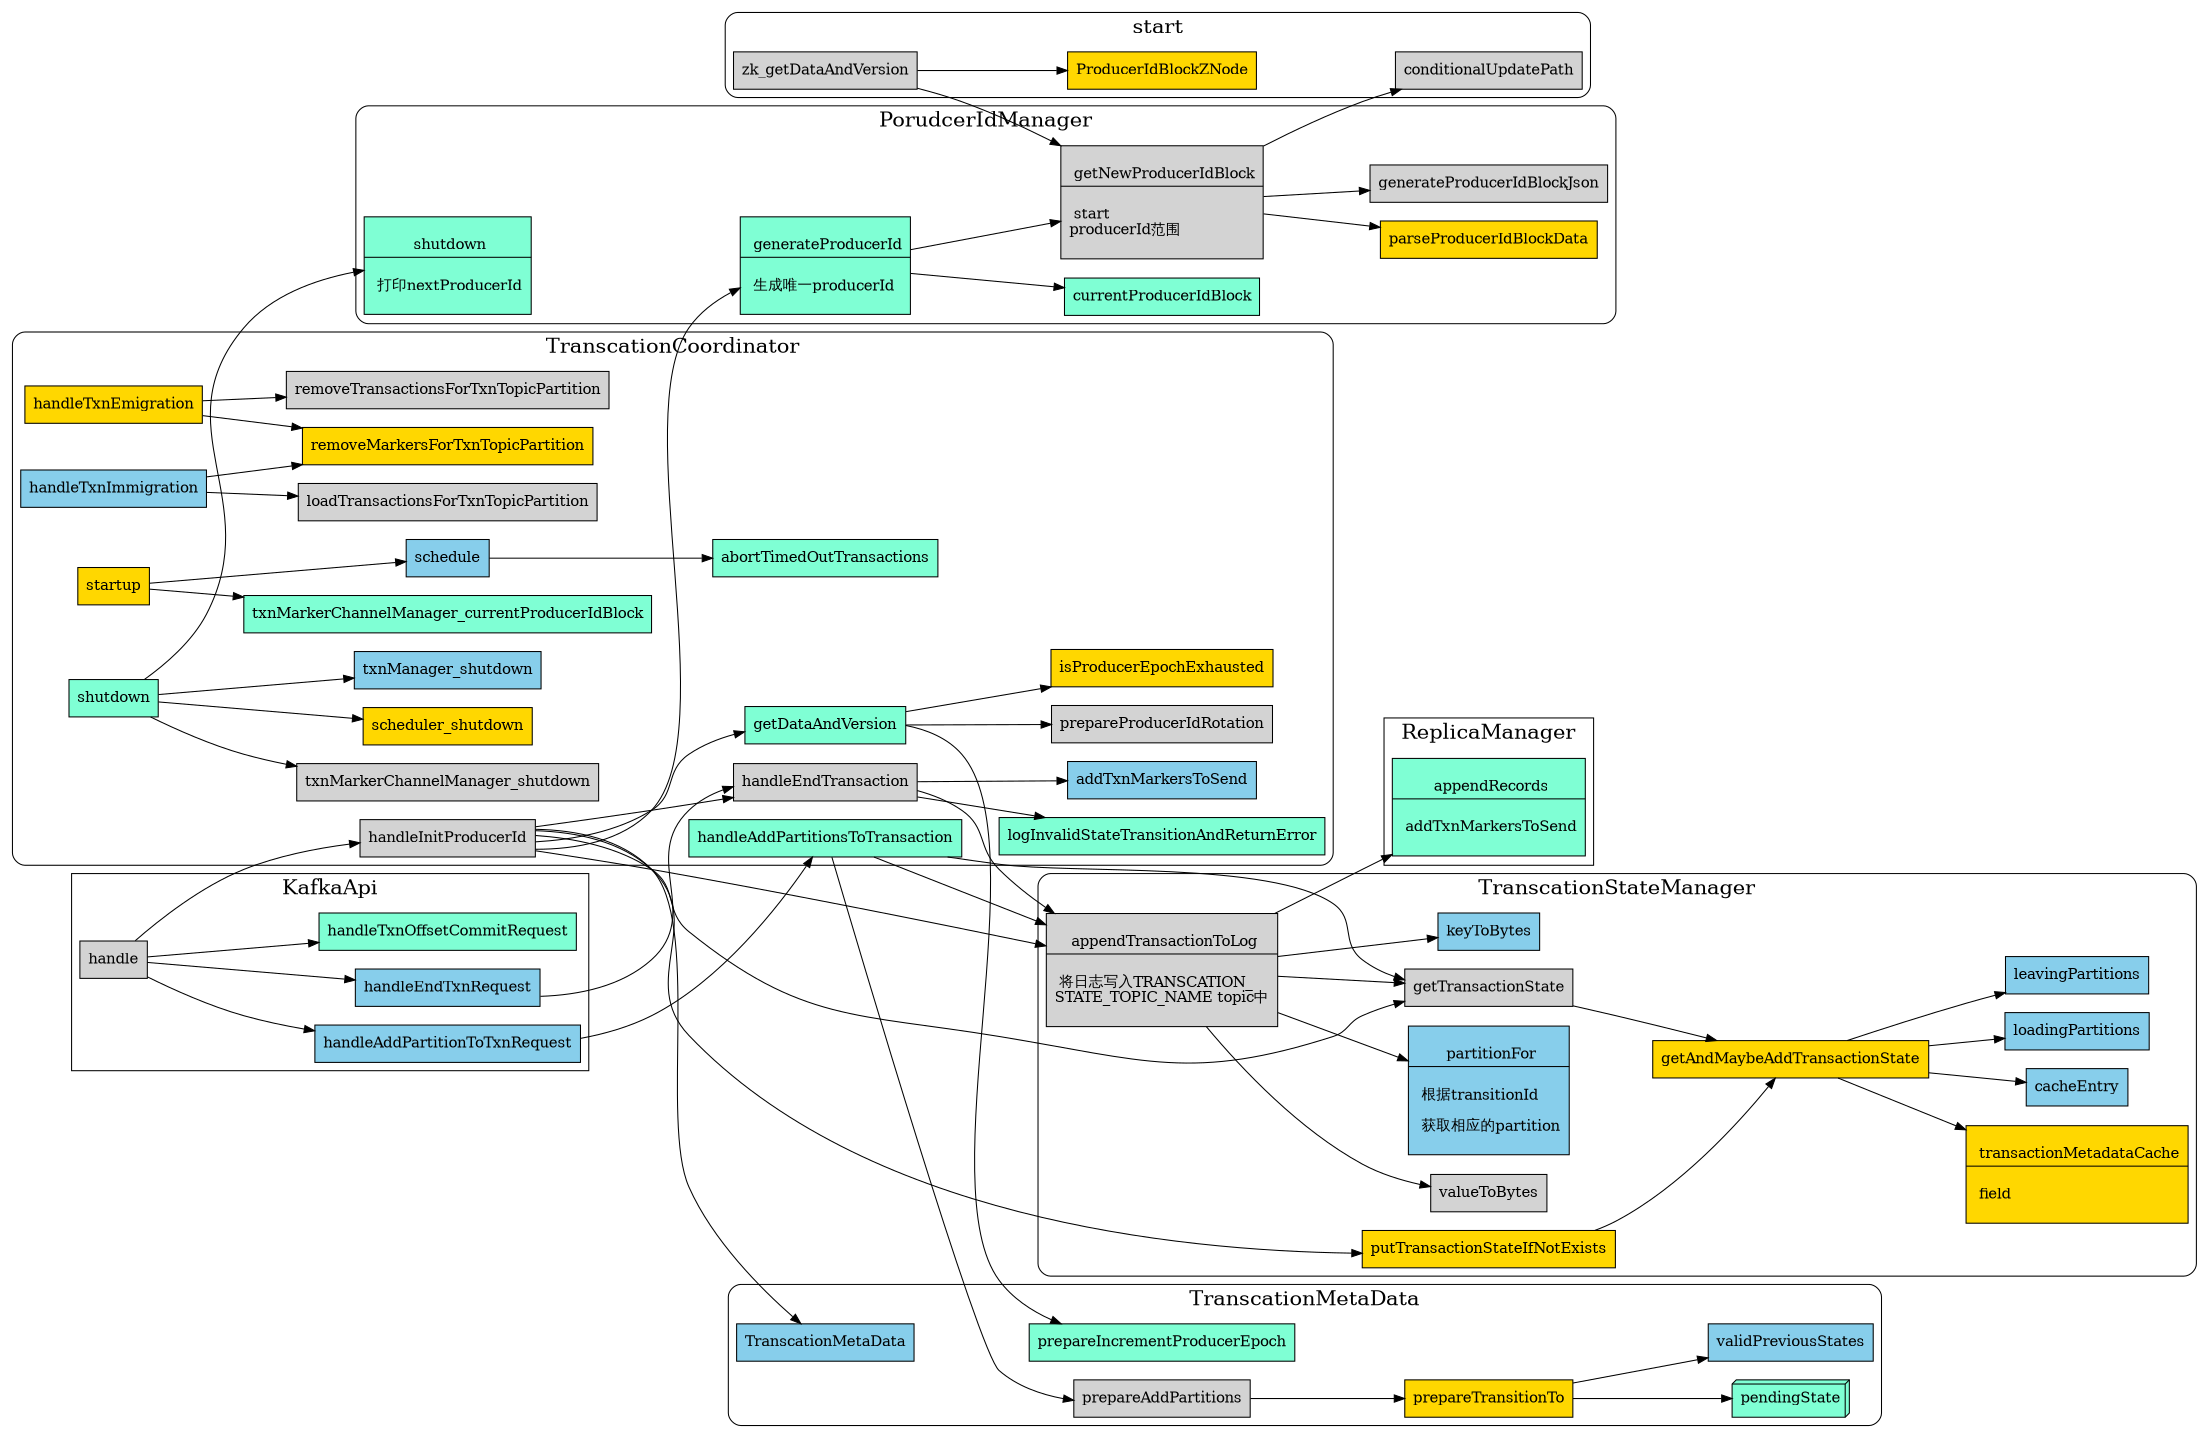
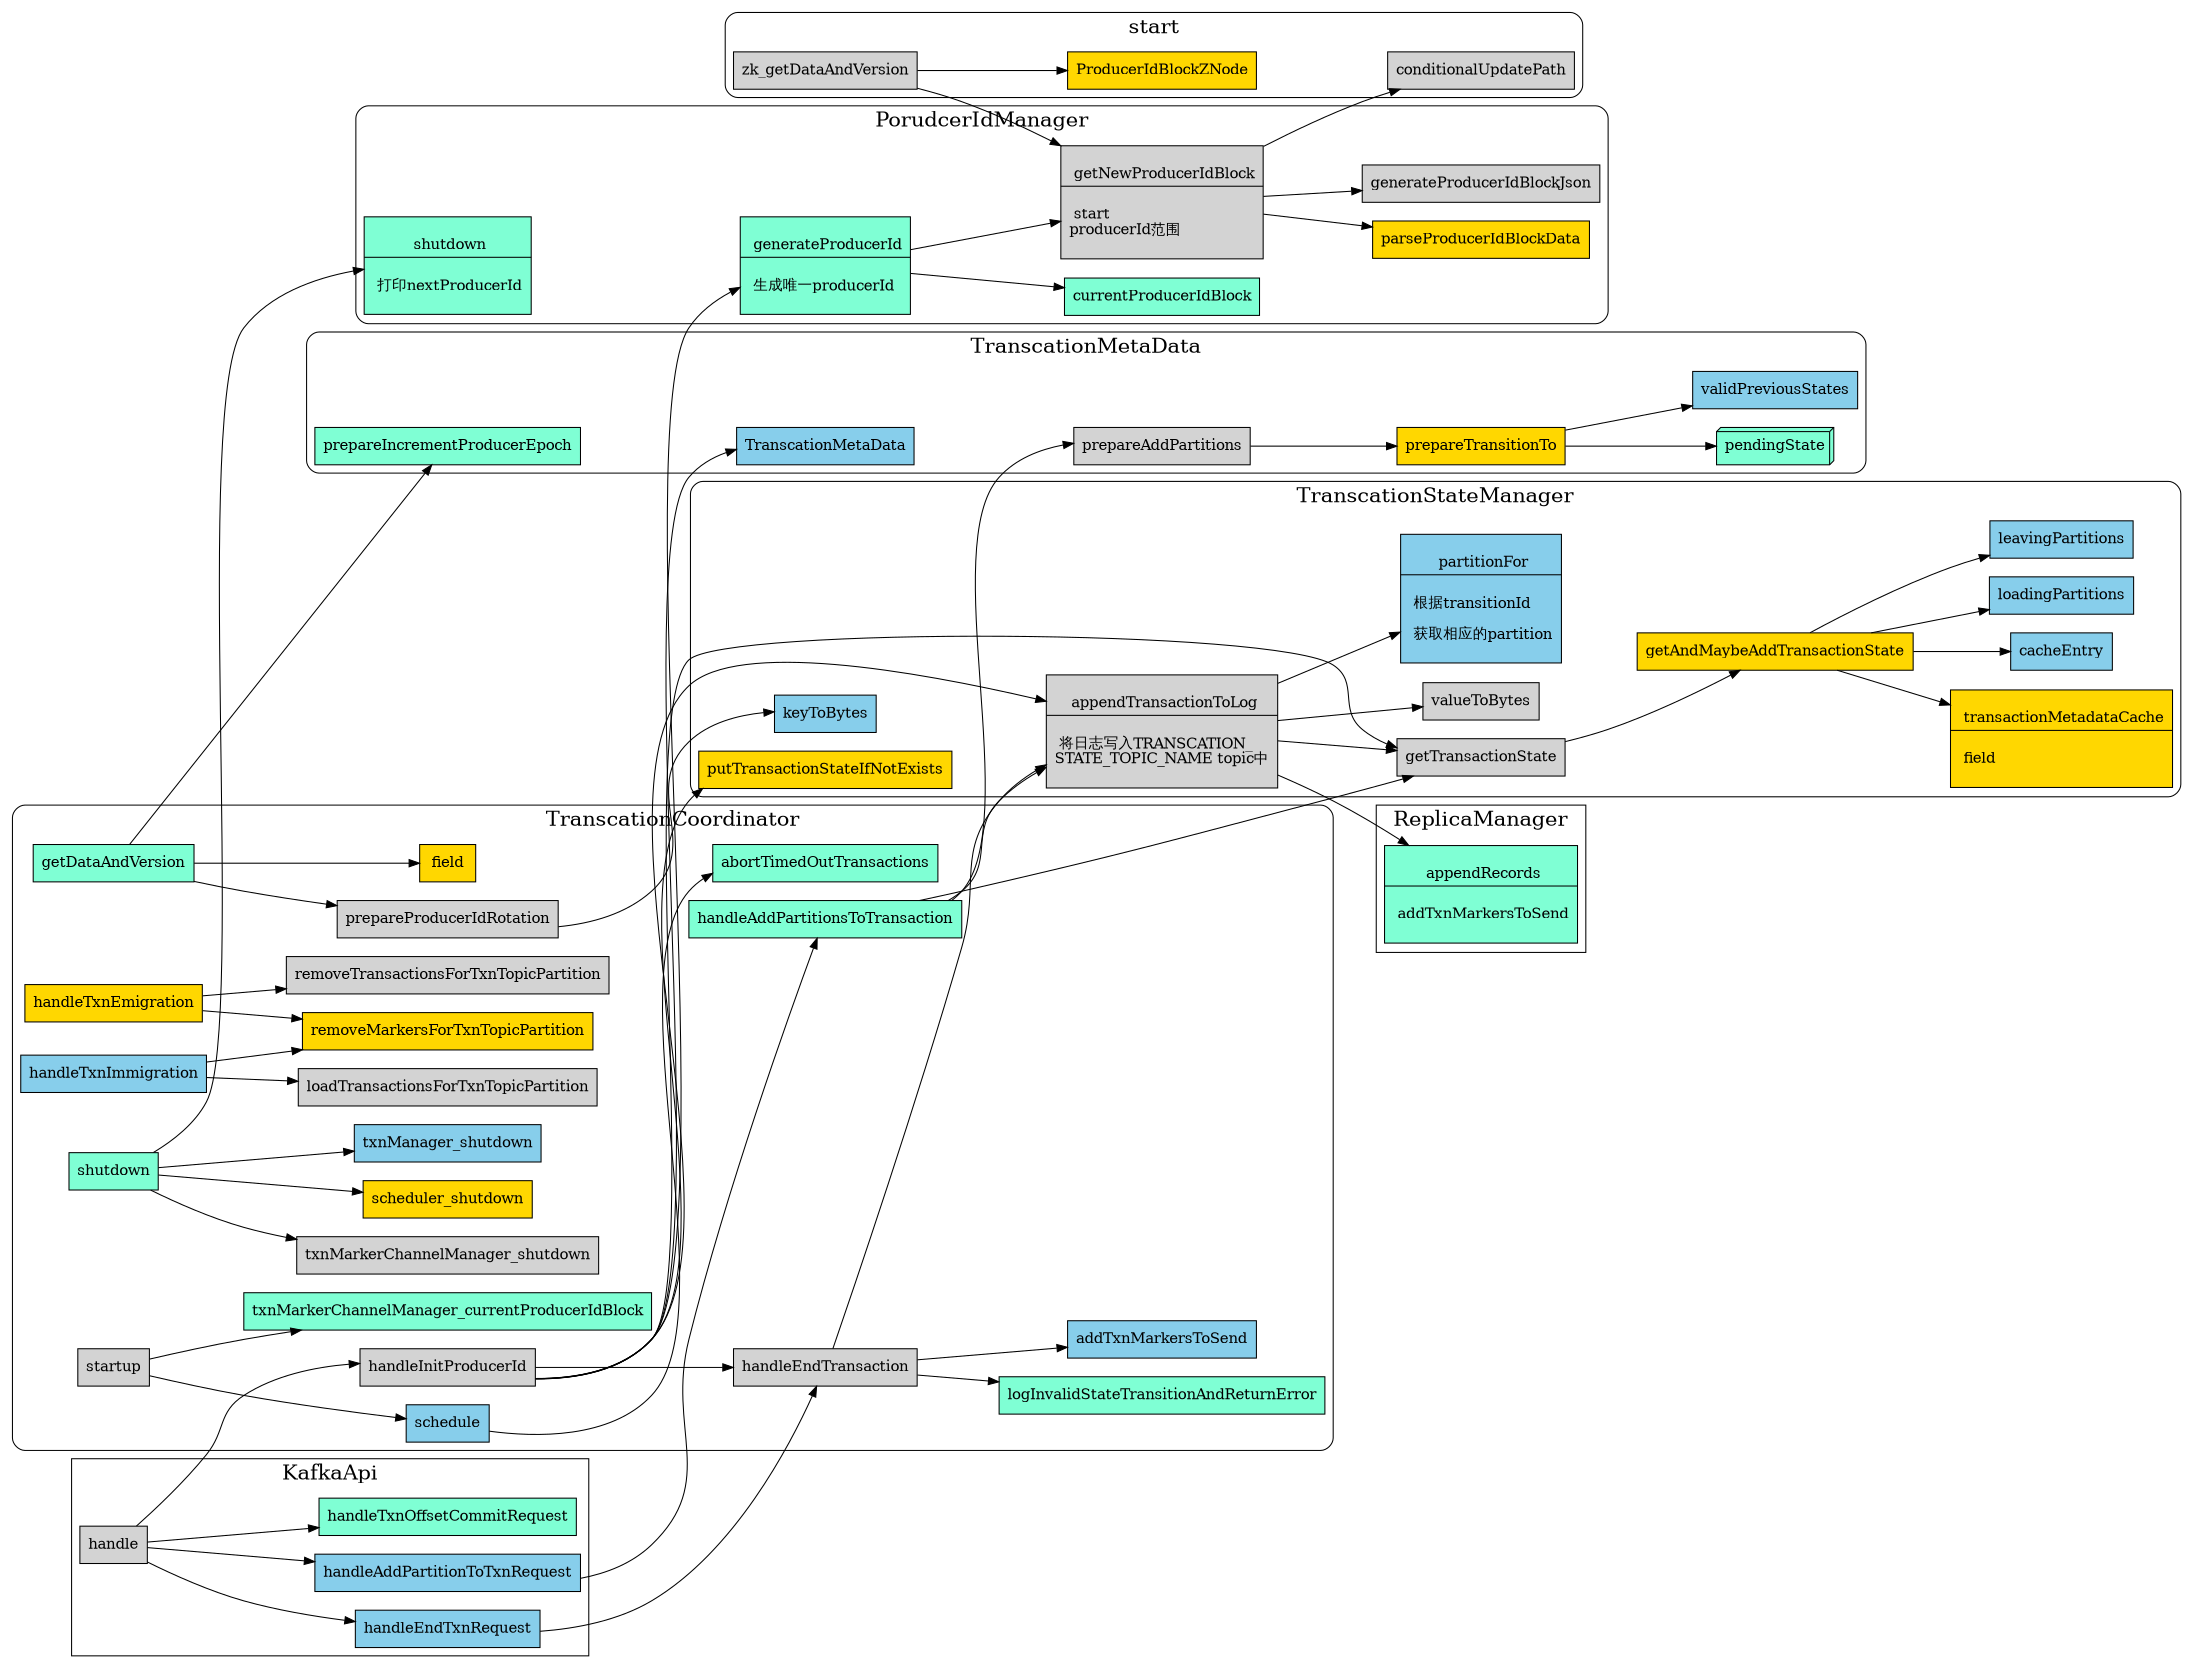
  digraph {
    newrank=true
    rankdir=LR
    node [fillcolor=lightgrey shape=box style=filled]
    zk_getDataAndVersion
    ProducerIdBlockZNode [fillcolor=gold]
    conditionalUpdatePath
    n4 [fillcolor=aquamarine label="{{\n        shutdown|\n        打印nextProducerId\l\n      }}" shape=record]
    n5 [fillcolor=aquamarine label="{{\n        generateProducerId|\n        生成唯一producerId\l\n      }}" shape=record]
    n6 [label="{{\n        getNewProducerIdBlock|\n        start\lproducerId范围\l\n      }}" shape=record]
    currentProducerIdBlock [fillcolor=aquamarine]
    parseProducerIdBlockData [fillcolor=gold]
    generateProducerIdBlockJson
    TranscationMetaData [fillcolor=skyblue]
    prepareIncrementProducerEpoch [fillcolor=aquamarine]
    prepareAddPartitions
    prepareTransitionTo [fillcolor=gold]
    n14 [fillcolor=aquamarine label=pendingState shape=box3d]
    validPreviousStates [fillcolor=skyblue]
    n16 [fillcolor=aquamarine label="{{\n        appendRecords|\n          addTxnMarkersToSend\l\n      }}" shape=record]
    getTransactionState
    getAndMaybeAddTransactionState [fillcolor=gold]
    n19 [label="{{\n        appendTransactionToLog|\n          将日志写入TRANSCATION_\lSTATE_TOPIC_NAME topic中\l\n      }}" shape=record]
    n20 [fillcolor=skyblue label="{{\n        partitionFor|\n        根据transitionId\l \n        获取相应的partition\l\n      }}" shape=record]
    keyToBytes [fillcolor=skyblue]
    valueToBytes
    n23 [fillcolor=gold label="{{\n        transactionMetadataCache|\n          field \l\n      }}" shape=record]
    putTransactionStateIfNotExists [fillcolor=gold]
    cacheEntry [fillcolor=skyblue]
    loadingPartitions [fillcolor=skyblue]
    leavingPartitions [fillcolor=skyblue]
    handleInitProducerId
    handleEndTransaction
    n30 [fillcolor=aquamarine label=getDataAndVersion]
    logInvalidStateTransitionAndReturnError [fillcolor=aquamarine]
    addTxnMarkersToSend [fillcolor=skyblue]
    prepareProducerIdRotation
-   isProducerEpochExhausted [fillcolor=gold]
+   isProducerEpochExhausted [fillcolor=gold label=field]
    handleAddPartitionsToTransaction [fillcolor=aquamarine]
    handleTxnEmigration [fillcolor=gold]
    removeMarkersForTxnTopicPartition [fillcolor=gold]
    removeTransactionsForTxnTopicPartition
    handleTxnImmigration [fillcolor=skyblue]
    loadTransactionsForTxnTopicPartition
-   startup [fillcolor=gold]
+   startup
    schedule [fillcolor=skyblue]
    n43 [fillcolor=aquamarine label=txnMarkerChannelManager_currentProducerIdBlock]
    abortTimedOutTransactions [fillcolor=aquamarine]
    shutdown [fillcolor=aquamarine]
    scheduler_shutdown [fillcolor=gold]
    txnManager_shutdown [fillcolor=skyblue]
    txnMarkerChannelManager_shutdown
    handle
    handleEndTxnRequest [fillcolor=skyblue]
    handleTxnOffsetCommitRequest [fillcolor=aquamarine]
    handleAddPartitionToTxnRequest [fillcolor=skyblue]
    subgraph cluster_1 {
      fontsize=20
      label=start
      style=rounded
      zk_getDataAndVersion
      ProducerIdBlockZNode
      conditionalUpdatePath
    }
    subgraph cluster_2 {
      fontsize=20
      label=PorudcerIdManager
      style=rounded
      n4
      n5
      n6
      currentProducerIdBlock
      parseProducerIdBlockData
      generateProducerIdBlockJson
    }
    subgraph cluster_3 {
      fontsize=20
      label=TranscationMetaData
      style=rounded
      TranscationMetaData
      prepareIncrementProducerEpoch
      prepareAddPartitions
      prepareTransitionTo
      n14
      validPreviousStates
    }
    subgraph cluster_4 {
      fontsize=20
      label=ReplicaManager
      n16
    }
    subgraph cluster_5 {
      fontsize=20
      label=TranscationStateManager
      style=rounded
      getTransactionState
      getAndMaybeAddTransactionState
      n19
      n20
      keyToBytes
      valueToBytes
      n23
      putTransactionStateIfNotExists
      cacheEntry
      loadingPartitions
      leavingPartitions
    }
    subgraph cluster_6 {
      fontsize=20
      label=TranscationCoordinator
      style=rounded
      handleInitProducerId
      handleEndTransaction
      n30
      logInvalidStateTransitionAndReturnError
      addTxnMarkersToSend
      prepareProducerIdRotation
      isProducerEpochExhausted
      handleAddPartitionsToTransaction
      handleTxnEmigration
      removeMarkersForTxnTopicPartition
      removeTransactionsForTxnTopicPartition
      handleTxnImmigration
      loadTransactionsForTxnTopicPartition
      startup
      schedule
      n43
      abortTimedOutTransactions
      shutdown
      scheduler_shutdown
      txnManager_shutdown
      txnMarkerChannelManager_shutdown
    }
    subgraph cluster_7 {
      fontsize=20
      label=KafkaApi
      handle
      handleEndTxnRequest
      handleTxnOffsetCommitRequest
      handleAddPartitionToTxnRequest
    }
    zk_getDataAndVersion -> ProducerIdBlockZNode
    zk_getDataAndVersion -> n6
    n5 -> n6
    n5 -> currentProducerIdBlock
    n6 -> conditionalUpdatePath
    n6 -> parseProducerIdBlockData
    n6 -> generateProducerIdBlockJson
    prepareAddPartitions -> prepareTransitionTo
    prepareTransitionTo -> n14
    prepareTransitionTo -> validPreviousStates
    getTransactionState -> getAndMaybeAddTransactionState
    getAndMaybeAddTransactionState -> n23
    getAndMaybeAddTransactionState -> cacheEntry
    getAndMaybeAddTransactionState -> loadingPartitions
    getAndMaybeAddTransactionState -> leavingPartitions
    n19 -> n16
    n19 -> getTransactionState
    n19 -> n20
-   n19 -> keyToBytes
+   prepareProducerIdRotation -> keyToBytes
    n19 -> valueToBytes
-   putTransactionStateIfNotExists -> getAndMaybeAddTransactionState
    handleInitProducerId -> n5
    handleInitProducerId -> TranscationMetaData
    handleInitProducerId -> getTransactionState
    handleInitProducerId -> n19
    handleInitProducerId -> putTransactionStateIfNotExists
    handleInitProducerId -> handleEndTransaction
-   handleInitProducerId -> n30
    handleEndTransaction -> n19
    handleEndTransaction -> logInvalidStateTransitionAndReturnError
    handleEndTransaction -> addTxnMarkersToSend
    n30 -> prepareIncrementProducerEpoch
    n30 -> prepareProducerIdRotation
    n30 -> isProducerEpochExhausted
    handleAddPartitionsToTransaction -> prepareAddPartitions
    handleAddPartitionsToTransaction -> getTransactionState
    handleAddPartitionsToTransaction -> n19
    handleTxnEmigration -> removeMarkersForTxnTopicPartition
    handleTxnEmigration -> removeTransactionsForTxnTopicPartition
    handleTxnImmigration -> removeMarkersForTxnTopicPartition
    handleTxnImmigration -> loadTransactionsForTxnTopicPartition
    startup -> schedule
    startup -> n43
    schedule -> abortTimedOutTransactions
    shutdown -> n4
    shutdown -> scheduler_shutdown
    shutdown -> txnManager_shutdown
    shutdown -> txnMarkerChannelManager_shutdown
    handle -> handleInitProducerId
    handle -> handleEndTxnRequest
    handle -> handleTxnOffsetCommitRequest
    handle -> handleAddPartitionToTxnRequest
    handleEndTxnRequest -> handleEndTransaction
    handleAddPartitionToTxnRequest -> handleAddPartitionsToTransaction
  }
